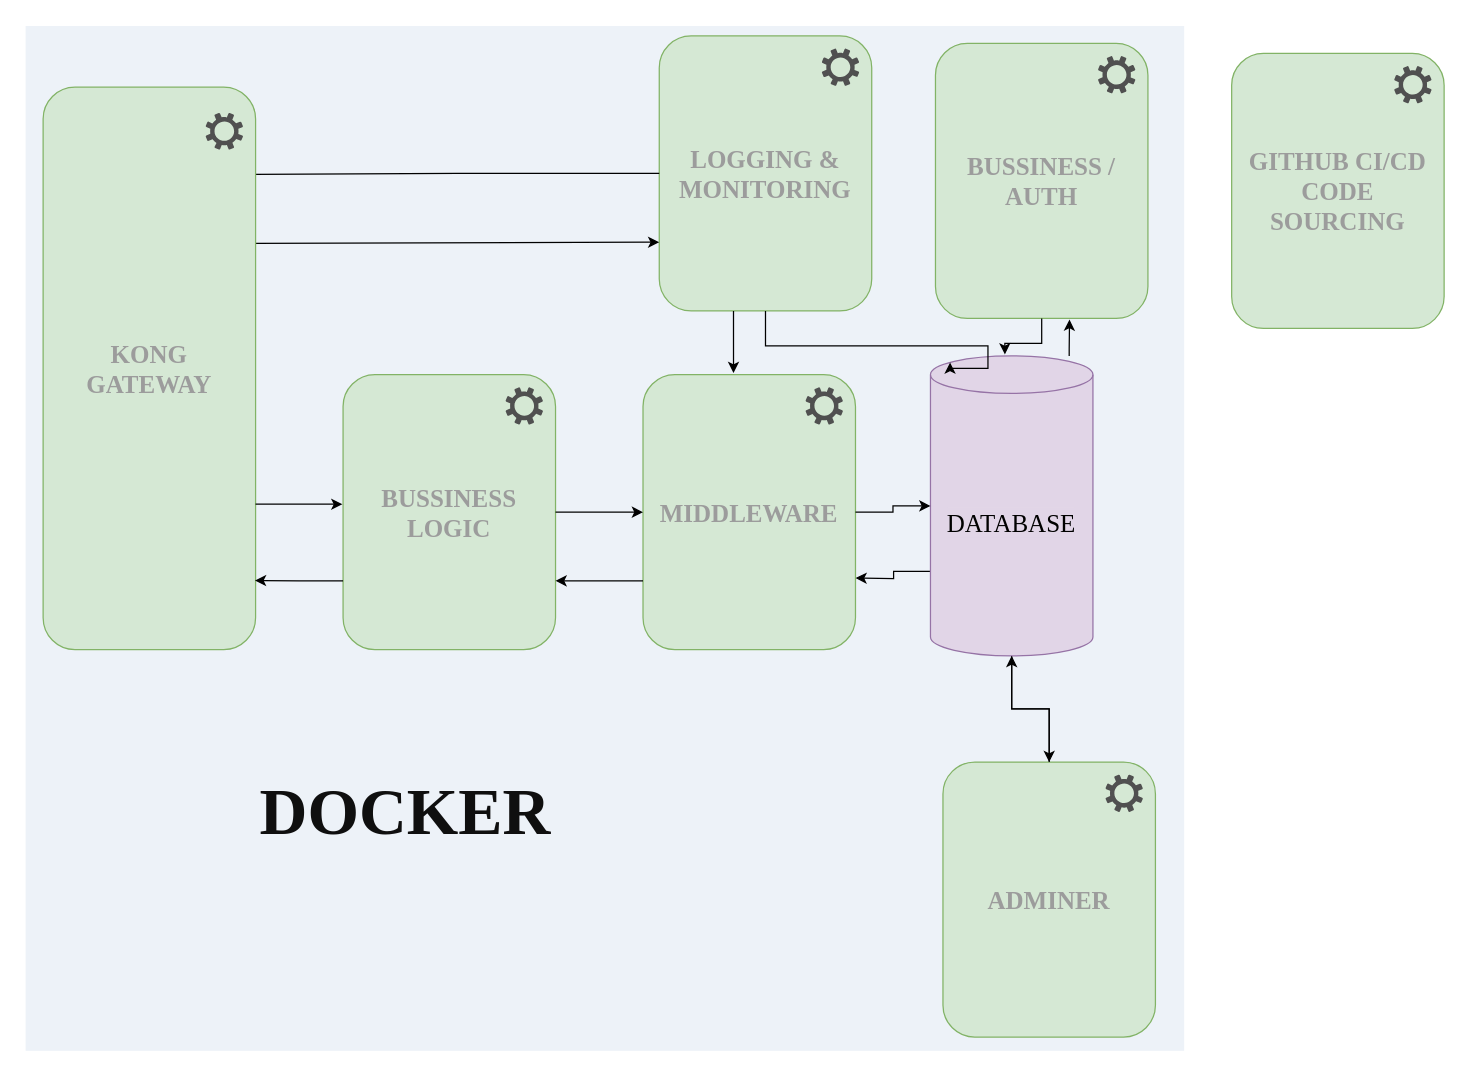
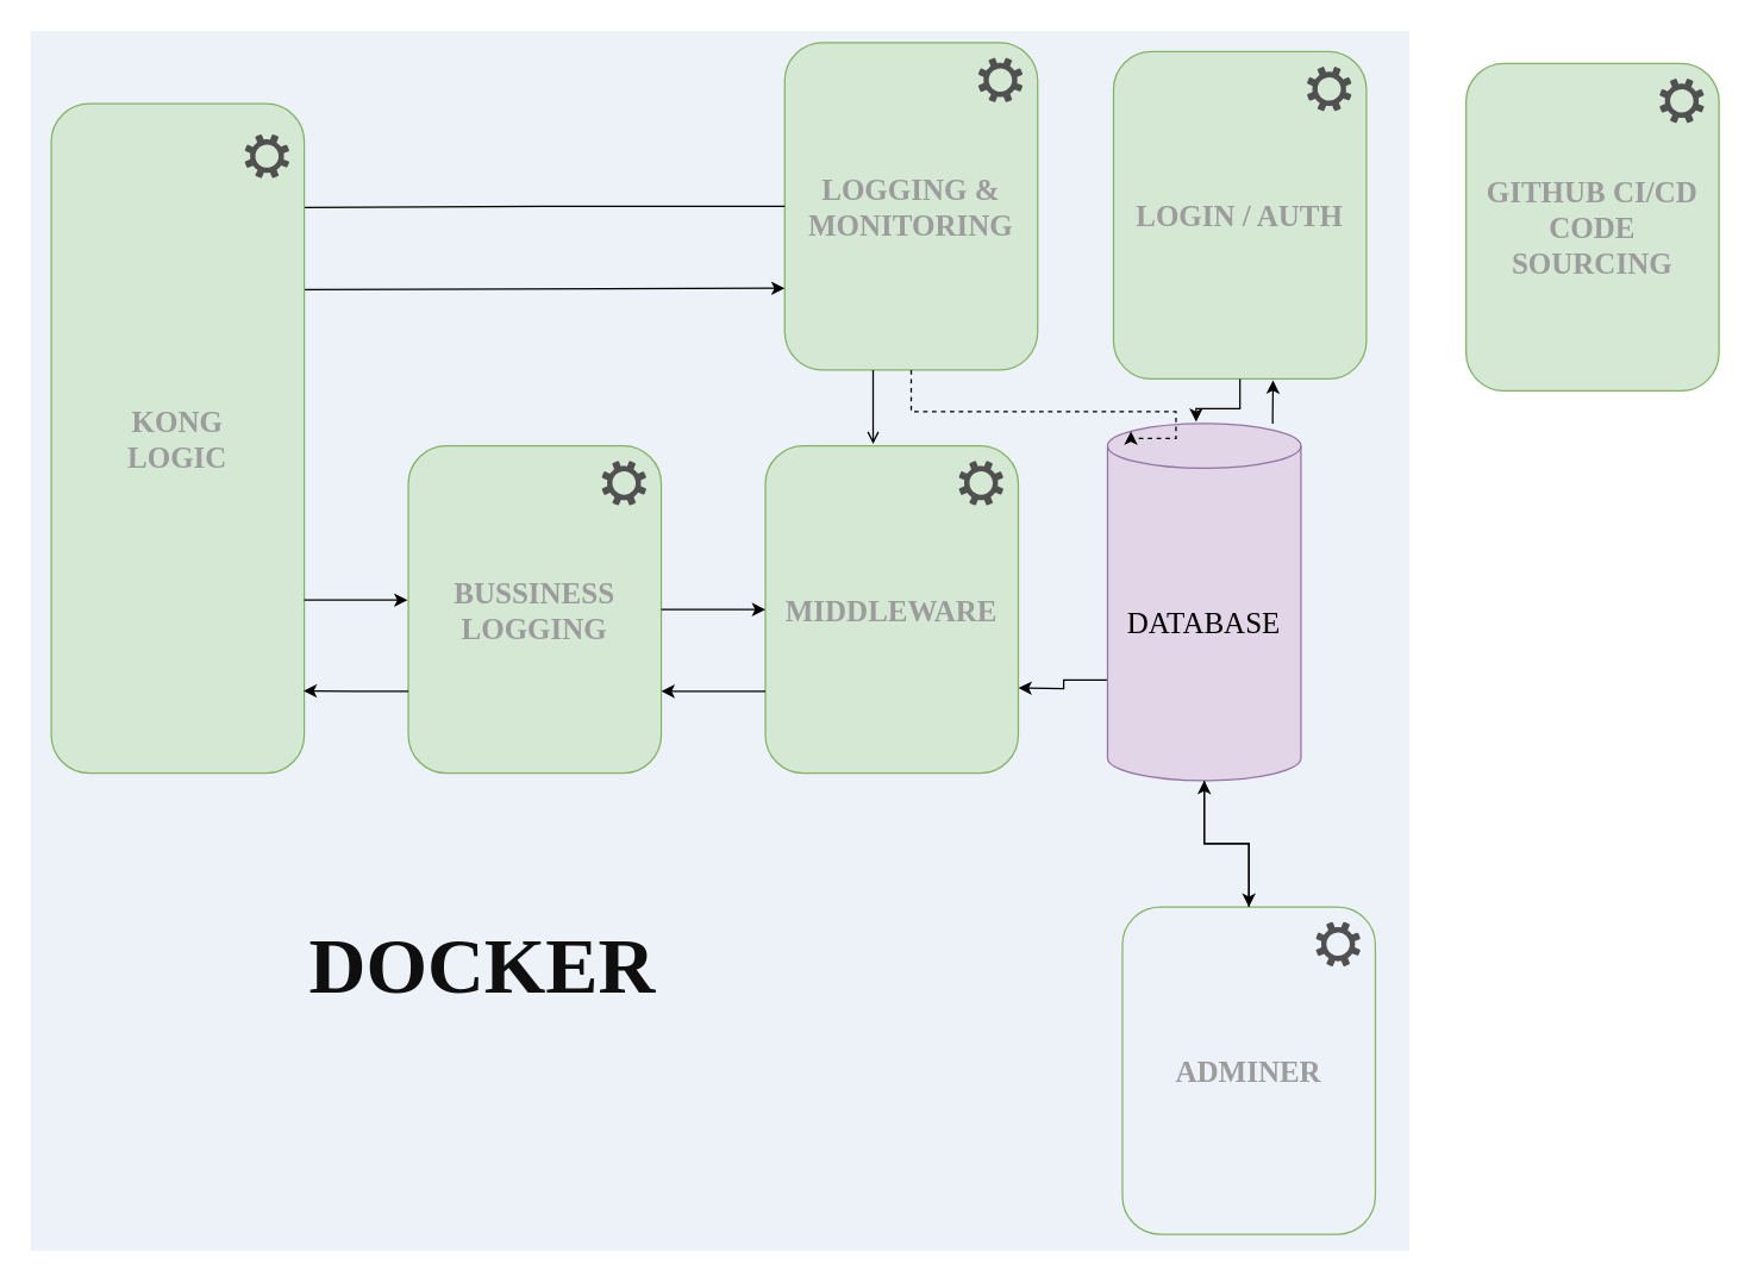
  <mxCell id="0" />
  <mxCell id="1" parent="0" />
  <mxCell id="2" value="" style="rounded=0;whiteSpace=wrap;html=1;labelBackgroundColor=#e1d5e7;fontFamily=Times New Roman;fontSize=20;fontColor=#0F0F0F;fillColor=#edf2f8;strokeColor=none;" vertex="1" parent="1"><mxGeometry x="20" y="20" width="927" height="820" as="geometry" /></mxCell>
  <mxCell id="3" value="" style="group" vertex="1" connectable="0" parent="1"><mxGeometry x="748" y="34" width="170" height="220" as="geometry" /></mxCell>
- <mxCell id="4" value="&lt;font face=&quot;Times New Roman&quot; color=&quot;#9c9c9c&quot;&gt;&lt;span style=&quot;font-size: 20px;&quot;&gt;&lt;b&gt;BUSSINESS / AUTH&lt;/b&gt;&lt;/span&gt;&lt;/font&gt;" style="rounded=1;whiteSpace=wrap;html=1;fillColor=#d5e8d4;strokeColor=#82b366;align=center;" vertex="1" parent="3"><mxGeometry width="170" height="220" as="geometry" /></mxCell>
+ <mxCell id="4" value="&lt;font face=&quot;Times New Roman&quot; color=&quot;#9c9c9c&quot;&gt;&lt;span style=&quot;font-size: 20px;&quot;&gt;&lt;b&gt;LOGIN / AUTH&lt;/b&gt;&lt;/span&gt;&lt;/font&gt;" style="rounded=1;whiteSpace=wrap;html=1;fillColor=#d5e8d4;strokeColor=#82b366;align=center;" vertex="1" parent="3"><mxGeometry width="170" height="220" as="geometry" /></mxCell>
  <mxCell id="5" value="" style="sketch=0;pointerEvents=1;shadow=0;dashed=0;html=1;strokeColor=none;fillColor=#505050;labelPosition=center;verticalLabelPosition=bottom;verticalAlign=top;outlineConnect=0;align=center;shape=mxgraph.office.concepts.settings;labelBackgroundColor=#7e2525;fontFamily=Times New Roman;fontSize=20;fontColor=#9c9c9c;" vertex="1" parent="3"><mxGeometry x="130" y="10" width="30" height="30" as="geometry" /></mxCell>
  <mxCell id="6" value="" style="group" vertex="1" connectable="0" parent="1"><mxGeometry x="754" y="609" width="170" height="220" as="geometry" /></mxCell>
- <mxCell id="7" value="&lt;font face=&quot;Times New Roman&quot; color=&quot;#9c9c9c&quot;&gt;&lt;span style=&quot;font-size: 20px;&quot;&gt;&lt;b&gt;ADMINER&lt;br&gt;&lt;/b&gt;&lt;/span&gt;&lt;/font&gt;" style="rounded=1;whiteSpace=wrap;html=1;fillColor=#d5e8d4;strokeColor=#82b366;align=center;" vertex="1" parent="6"><mxGeometry width="170" height="220" as="geometry" /></mxCell>
+ <mxCell id="7" value="&lt;font face=&quot;Times New Roman&quot; color=&quot;#9c9c9c&quot;&gt;&lt;span style=&quot;font-size: 20px;&quot;&gt;&lt;b&gt;ADMINER&lt;br&gt;&lt;/b&gt;&lt;/span&gt;&lt;/font&gt;" style="rounded=1;whiteSpace=wrap;html=1;fillColor=#edf2f8;strokeColor=#82b366;align=center;" vertex="1" parent="6"><mxGeometry width="170" height="220" as="geometry" /></mxCell>
  <mxCell id="8" value="" style="sketch=0;pointerEvents=1;shadow=0;dashed=0;html=1;strokeColor=none;fillColor=#505050;labelPosition=center;verticalLabelPosition=bottom;verticalAlign=top;outlineConnect=0;align=center;shape=mxgraph.office.concepts.settings;labelBackgroundColor=#7e2525;fontFamily=Times New Roman;fontSize=20;fontColor=#9c9c9c;" vertex="1" parent="6"><mxGeometry x="130" y="10" width="30" height="30" as="geometry" /></mxCell>
  <mxCell id="9" value="" style="group" vertex="1" connectable="0" parent="1"><mxGeometry x="527" y="28" width="170" height="220" as="geometry" /></mxCell>
  <mxCell id="10" value="&lt;font face=&quot;Times New Roman&quot; color=&quot;#9c9c9c&quot;&gt;&lt;span style=&quot;font-size: 20px;&quot;&gt;&lt;b&gt;LOGGING &amp;amp;&lt;br&gt;MONITORING&lt;br&gt;&lt;/b&gt;&lt;/span&gt;&lt;/font&gt;" style="rounded=1;whiteSpace=wrap;html=1;fillColor=#d5e8d4;strokeColor=#82b366;align=center;" vertex="1" parent="9"><mxGeometry width="170" height="220" as="geometry" /></mxCell>
  <mxCell id="11" value="" style="sketch=0;pointerEvents=1;shadow=0;dashed=0;html=1;strokeColor=none;fillColor=#505050;labelPosition=center;verticalLabelPosition=bottom;verticalAlign=top;outlineConnect=0;align=center;shape=mxgraph.office.concepts.settings;labelBackgroundColor=#7e2525;fontFamily=Times New Roman;fontSize=20;fontColor=#9c9c9c;" vertex="1" parent="9"><mxGeometry x="130" y="10" width="30" height="30" as="geometry" /></mxCell>
  <mxCell id="12" value="" style="group" vertex="1" connectable="0" parent="1"><mxGeometry x="985" y="42" width="170" height="220" as="geometry" /></mxCell>
  <mxCell id="13" value="&lt;font face=&quot;Times New Roman&quot; color=&quot;#9c9c9c&quot;&gt;&lt;span style=&quot;font-size: 20px;&quot;&gt;&lt;b&gt;GITHUB CI/CD&lt;br&gt;CODE SOURCING&lt;br&gt;&lt;/b&gt;&lt;/span&gt;&lt;/font&gt;" style="rounded=1;whiteSpace=wrap;html=1;fillColor=#d5e8d4;strokeColor=#82b366;align=center;" vertex="1" parent="12"><mxGeometry width="170" height="220" as="geometry" /></mxCell>
  <mxCell id="14" value="" style="sketch=0;pointerEvents=1;shadow=0;dashed=0;html=1;strokeColor=none;fillColor=#505050;labelPosition=center;verticalLabelPosition=bottom;verticalAlign=top;outlineConnect=0;align=center;shape=mxgraph.office.concepts.settings;labelBackgroundColor=#7e2525;fontFamily=Times New Roman;fontSize=20;fontColor=#9c9c9c;" vertex="1" parent="12"><mxGeometry x="130" y="10" width="30" height="30" as="geometry" /></mxCell>
  <mxCell id="15" style="edgeStyle=orthogonalEdgeStyle;rounded=0;orthogonalLoop=1;jettySize=auto;html=1;exitX=0;exitY=0;exitDx=0;exitDy=172.5;exitPerimeter=0;strokeColor=default;fontFamily=Times New Roman;fontSize=20;fontColor=#0F0F0F;" edge="1" parent="1" source="18"><mxGeometry relative="1" as="geometry"><mxPoint x="684" y="461.667" as="targetPoint" /></mxGeometry></mxCell>
  <mxCell id="16" style="edgeStyle=orthogonalEdgeStyle;rounded=0;orthogonalLoop=1;jettySize=auto;html=1;entryX=0.631;entryY=1.004;entryDx=0;entryDy=0;entryPerimeter=0;strokeColor=default;fontFamily=Times New Roman;fontSize=53;fontColor=#ffffff;" edge="1" parent="1" source="18" target="4"><mxGeometry relative="1" as="geometry"><Array as="points"><mxPoint x="855" y="278" /><mxPoint x="855" y="278" /></Array></mxGeometry></mxCell>
  <mxCell id="17" style="edgeStyle=orthogonalEdgeStyle;rounded=0;orthogonalLoop=1;jettySize=auto;html=1;entryX=0.5;entryY=0;entryDx=0;entryDy=0;strokeColor=default;fontFamily=Times New Roman;fontSize=53;fontColor=#ffffff;" edge="1" parent="1" source="18" target="7"><mxGeometry relative="1" as="geometry" /></mxCell>
  <mxCell id="18" value="DATABASE" style="shape=cylinder3;whiteSpace=wrap;html=1;boundedLbl=1;backgroundOutline=1;size=15;labelBackgroundColor=#e1d5e7;fontFamily=Times New Roman;fontSize=20;fillColor=#e1d5e7;strokeColor=#9673a6;" vertex="1" parent="1"><mxGeometry x="744" y="284" width="130" height="240" as="geometry" /></mxCell>
  <mxCell id="19" style="edgeStyle=orthogonalEdgeStyle;rounded=0;orthogonalLoop=1;jettySize=auto;html=1;entryX=0.5;entryY=1;entryDx=0;entryDy=0;entryPerimeter=0;strokeColor=default;fontFamily=Times New Roman;fontSize=20;fontColor=#FFFFFF;" edge="1" parent="1" source="7" target="18"><mxGeometry relative="1" as="geometry" /></mxCell>
  <mxCell id="20" value="" style="group" vertex="1" connectable="0" parent="1"><mxGeometry x="514" y="299" width="170" height="220" as="geometry" /></mxCell>
  <mxCell id="21" value="&lt;font face=&quot;Times New Roman&quot; color=&quot;#9c9c9c&quot;&gt;&lt;span style=&quot;font-size: 20px;&quot;&gt;&lt;b&gt;MIDDLEWARE&lt;br&gt;&lt;/b&gt;&lt;/span&gt;&lt;/font&gt;" style="rounded=1;whiteSpace=wrap;html=1;fillColor=#d5e8d4;strokeColor=#82b366;align=center;" vertex="1" parent="20"><mxGeometry width="170" height="220" as="geometry" /></mxCell>
  <mxCell id="22" value="" style="sketch=0;pointerEvents=1;shadow=0;dashed=0;html=1;strokeColor=none;fillColor=#505050;labelPosition=center;verticalLabelPosition=bottom;verticalAlign=top;outlineConnect=0;align=center;shape=mxgraph.office.concepts.settings;labelBackgroundColor=#7e2525;fontFamily=Times New Roman;fontSize=20;fontColor=#9c9c9c;" vertex="1" parent="20"><mxGeometry x="130" y="10" width="30" height="30" as="geometry" /></mxCell>
  <mxCell id="23" value="" style="group" vertex="1" connectable="0" parent="1"><mxGeometry x="274" y="299" width="170" height="220" as="geometry" /></mxCell>
- <mxCell id="24" value="&lt;font face=&quot;Times New Roman&quot; color=&quot;#9c9c9c&quot;&gt;&lt;span style=&quot;font-size: 20px;&quot;&gt;&lt;b&gt;BUSSINESS LOGIC&lt;br&gt;&lt;/b&gt;&lt;/span&gt;&lt;/font&gt;" style="rounded=1;whiteSpace=wrap;html=1;fillColor=#d5e8d4;strokeColor=#82b366;align=center;" vertex="1" parent="23"><mxGeometry width="170" height="220" as="geometry" /></mxCell>
+ <mxCell id="24" value="&lt;font face=&quot;Times New Roman&quot; color=&quot;#9c9c9c&quot;&gt;&lt;span style=&quot;font-size: 20px;&quot;&gt;&lt;b&gt;BUSSINESS LOGGING&lt;br&gt;&lt;/b&gt;&lt;/span&gt;&lt;/font&gt;" style="rounded=1;whiteSpace=wrap;html=1;fillColor=#d5e8d4;strokeColor=#82b366;align=center;" vertex="1" parent="23"><mxGeometry width="170" height="220" as="geometry" /></mxCell>
  <mxCell id="25" value="" style="sketch=0;pointerEvents=1;shadow=0;dashed=0;html=1;strokeColor=none;fillColor=#505050;labelPosition=center;verticalLabelPosition=bottom;verticalAlign=top;outlineConnect=0;align=center;shape=mxgraph.office.concepts.settings;labelBackgroundColor=#7e2525;fontFamily=Times New Roman;fontSize=20;fontColor=#9c9c9c;" vertex="1" parent="23"><mxGeometry x="130" y="10" width="30" height="30" as="geometry" /></mxCell>
- <mxCell id="26" style="edgeStyle=orthogonalEdgeStyle;rounded=0;orthogonalLoop=1;jettySize=auto;html=1;entryX=0;entryY=0.5;entryDx=0;entryDy=0;entryPerimeter=0;strokeColor=default;fontFamily=Times New Roman;fontSize=20;fontColor=#0F0F0F;" edge="1" parent="1" source="21" target="18"><mxGeometry relative="1" as="geometry" /></mxCell>
  <mxCell id="27" style="edgeStyle=orthogonalEdgeStyle;rounded=0;orthogonalLoop=1;jettySize=auto;html=1;entryX=0;entryY=0.5;entryDx=0;entryDy=0;strokeColor=default;fontFamily=Times New Roman;fontSize=20;fontColor=#0F0F0F;" edge="1" parent="1" source="24" target="21"><mxGeometry relative="1" as="geometry" /></mxCell>
  <mxCell id="28" style="edgeStyle=orthogonalEdgeStyle;rounded=0;orthogonalLoop=1;jettySize=auto;html=1;exitX=0;exitY=0.75;exitDx=0;exitDy=0;entryX=1;entryY=0.75;entryDx=0;entryDy=0;strokeColor=default;fontFamily=Times New Roman;fontSize=20;fontColor=#0F0F0F;" edge="1" parent="1" source="21" target="24"><mxGeometry relative="1" as="geometry" /></mxCell>
- <mxCell id="29" style="edgeStyle=orthogonalEdgeStyle;rounded=0;orthogonalLoop=1;jettySize=auto;html=1;entryX=0.426;entryY=-0.006;entryDx=0;entryDy=0;entryPerimeter=0;strokeColor=default;fontFamily=Times New Roman;fontSize=20;fontColor=#0F0F0F;" edge="1" parent="1" source="10" target="21"><mxGeometry relative="1" as="geometry"><Array as="points"><mxPoint x="586" y="269" /></Array></mxGeometry></mxCell>
- <mxCell id="30" style="edgeStyle=orthogonalEdgeStyle;rounded=0;orthogonalLoop=1;jettySize=auto;html=1;strokeColor=default;fontFamily=Times New Roman;fontSize=20;fontColor=#0F0F0F;entryX=0.121;entryY=0.022;entryDx=0;entryDy=0;entryPerimeter=0;" edge="1" parent="1" source="10" target="18"><mxGeometry relative="1" as="geometry"><mxPoint x="839" y="289" as="targetPoint" /><Array as="points"><mxPoint x="612" y="276" /><mxPoint x="790" y="276" /><mxPoint x="790" y="294" /></Array></mxGeometry></mxCell>
+ <mxCell id="29" style="edgeStyle=orthogonalEdgeStyle;rounded=0;orthogonalLoop=1;jettySize=auto;html=1;entryX=0.426;entryY=-0.006;entryDx=0;entryDy=0;entryPerimeter=0;strokeColor=default;fontFamily=Times New Roman;fontSize=20;fontColor=#0F0F0F;endArrow=open;" edge="1" parent="1" source="10" target="21"><mxGeometry relative="1" as="geometry"><Array as="points"><mxPoint x="586" y="269" /></Array></mxGeometry></mxCell>
+ <mxCell id="30" style="edgeStyle=orthogonalEdgeStyle;rounded=0;orthogonalLoop=1;jettySize=auto;html=1;strokeColor=default;fontFamily=Times New Roman;fontSize=20;fontColor=#0F0F0F;entryX=0.121;entryY=0.022;entryDx=0;entryDy=0;entryPerimeter=0;dashed=1;" edge="1" parent="1" source="10" target="18"><mxGeometry relative="1" as="geometry"><mxPoint x="839" y="289" as="targetPoint" /><Array as="points"><mxPoint x="612" y="276" /><mxPoint x="790" y="276" /><mxPoint x="790" y="294" /></Array></mxGeometry></mxCell>
  <mxCell id="31" style="edgeStyle=orthogonalEdgeStyle;rounded=0;orthogonalLoop=1;jettySize=auto;html=1;entryX=0.994;entryY=0.155;entryDx=0;entryDy=0;entryPerimeter=0;strokeColor=default;fontFamily=Times New Roman;fontSize=20;fontColor=#0F0F0F;endArrow=none;" edge="1" parent="1" source="10" target="34"><mxGeometry relative="1" as="geometry"><mxPoint x="203.2" y="126.88" as="targetPoint" /><Array as="points" /></mxGeometry></mxCell>
  <mxCell id="32" style="edgeStyle=orthogonalEdgeStyle;rounded=0;orthogonalLoop=1;jettySize=auto;html=1;entryX=0;entryY=0.75;entryDx=0;entryDy=0;strokeColor=default;fontFamily=Times New Roman;fontSize=20;fontColor=#0F0F0F;" edge="1" parent="1" target="10"><mxGeometry relative="1" as="geometry"><mxPoint x="204" y="194" as="sourcePoint" /><Array as="points"><mxPoint x="204" y="194" /></Array></mxGeometry></mxCell>
  <mxCell id="33" value="" style="group" vertex="1" connectable="0" parent="1"><mxGeometry x="34" y="69" width="170" height="450" as="geometry" /></mxCell>
- <mxCell id="34" value="&lt;font face=&quot;Times New Roman&quot; color=&quot;#9c9c9c&quot;&gt;&lt;span style=&quot;font-size: 20px;&quot;&gt;&lt;b&gt;KONG &lt;br&gt;GATEWAY&lt;br&gt;&lt;/b&gt;&lt;/span&gt;&lt;/font&gt;" style="rounded=1;whiteSpace=wrap;html=1;fillColor=#d5e8d4;strokeColor=#82b366;align=center;" vertex="1" parent="33"><mxGeometry width="170" height="450" as="geometry" /></mxCell>
+ <mxCell id="34" value="&lt;font face=&quot;Times New Roman&quot; color=&quot;#9c9c9c&quot;&gt;&lt;span style=&quot;font-size: 20px;&quot;&gt;&lt;b&gt;KONG &lt;br&gt;LOGIC&lt;br&gt;&lt;/b&gt;&lt;/span&gt;&lt;/font&gt;" style="rounded=1;whiteSpace=wrap;html=1;fillColor=#d5e8d4;strokeColor=#82b366;align=center;" vertex="1" parent="33"><mxGeometry width="170" height="450" as="geometry" /></mxCell>
  <mxCell id="35" value="" style="sketch=0;pointerEvents=1;shadow=0;dashed=0;html=1;strokeColor=none;fillColor=#505050;labelPosition=center;verticalLabelPosition=bottom;verticalAlign=top;outlineConnect=0;align=center;shape=mxgraph.office.concepts.settings;labelBackgroundColor=#7e2525;fontFamily=Times New Roman;fontSize=20;fontColor=#9c9c9c;" vertex="1" parent="33"><mxGeometry x="130" y="20.45" width="30" height="29.55" as="geometry" /></mxCell>
  <mxCell id="36" style="edgeStyle=orthogonalEdgeStyle;rounded=0;orthogonalLoop=1;jettySize=auto;html=1;entryX=-0.003;entryY=0.471;entryDx=0;entryDy=0;entryPerimeter=0;strokeColor=default;fontFamily=Times New Roman;fontSize=20;fontColor=#0F0F0F;" edge="1" parent="1" source="34" target="24"><mxGeometry relative="1" as="geometry"><Array as="points"><mxPoint x="224" y="403" /></Array></mxGeometry></mxCell>
  <mxCell id="37" value="&lt;font style=&quot;font-size: 53px;&quot;&gt;&lt;b&gt;DOCKER&lt;/b&gt;&lt;/font&gt;" style="text;html=1;strokeColor=none;fillColor=none;align=center;verticalAlign=middle;whiteSpace=wrap;rounded=0;fontSize=20;fontFamily=Times New Roman;fontColor=#0F0F0F;" vertex="1" parent="1"><mxGeometry x="204" y="634" width="240" height="30" as="geometry" /></mxCell>
  <mxCell id="38" style="edgeStyle=orthogonalEdgeStyle;rounded=0;orthogonalLoop=1;jettySize=auto;html=1;entryX=0.458;entryY=-0.005;entryDx=0;entryDy=0;entryPerimeter=0;strokeColor=default;fontFamily=Times New Roman;fontSize=53;fontColor=#ffffff;" edge="1" parent="1" source="4" target="18"><mxGeometry relative="1" as="geometry" /></mxCell>
  <mxCell id="39" style="edgeStyle=orthogonalEdgeStyle;rounded=0;orthogonalLoop=1;jettySize=auto;html=1;exitX=0;exitY=0.75;exitDx=0;exitDy=0;strokeColor=default;fontFamily=Times New Roman;fontSize=20;fontColor=#0F0F0F;entryX=0.997;entryY=0.877;entryDx=0;entryDy=0;entryPerimeter=0;" edge="1" parent="1" source="24" target="34"><mxGeometry relative="1" as="geometry"><mxPoint x="244" y="463.943" as="targetPoint" /></mxGeometry></mxCell>
